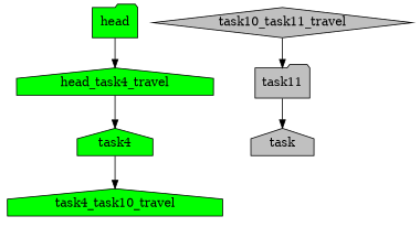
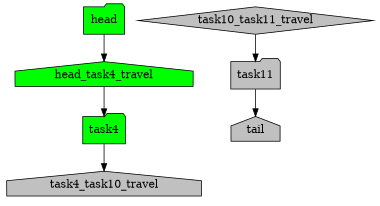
  digraph {
    node [fillcolor=green fontcolor=black shape=folder style=filled]
    edge [color=black]
    n1 [label=head]
    n2 [label=head_task4_travel shape=house]
-   n3 [label=task4 shape=house]
-   n4 [label=task4_task10_travel shape=house]
+   n3 [label=task4]
+   n4 [fillcolor=gray label=task4_task10_travel shape=house]
    n5 [fillcolor=gray label=task10_task11_travel shape=diamond]
    n6 [fillcolor=gray label=task11]
-   n7 [fillcolor=gray label=task shape=house]
+   n7 [fillcolor=gray label=tail shape=house]
    n1 -> n2
    n2 -> n3
    n3 -> n4
    n5 -> n6
    n6 -> n7
  }
